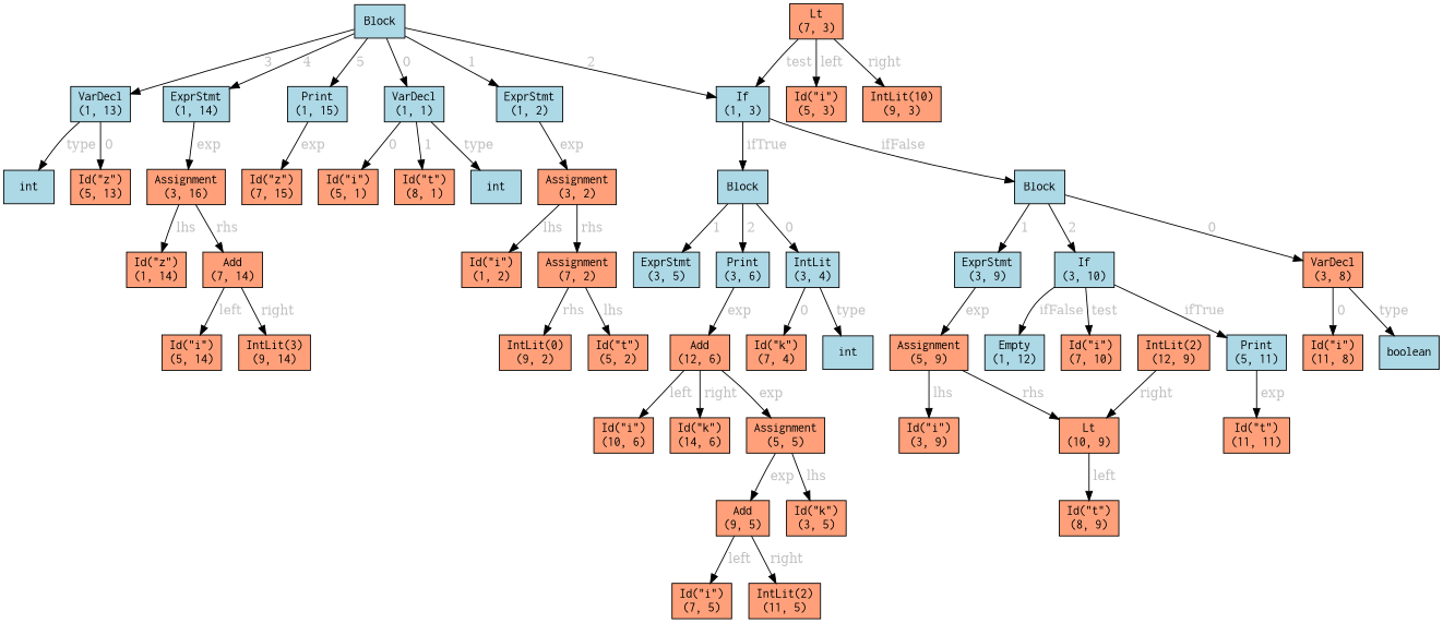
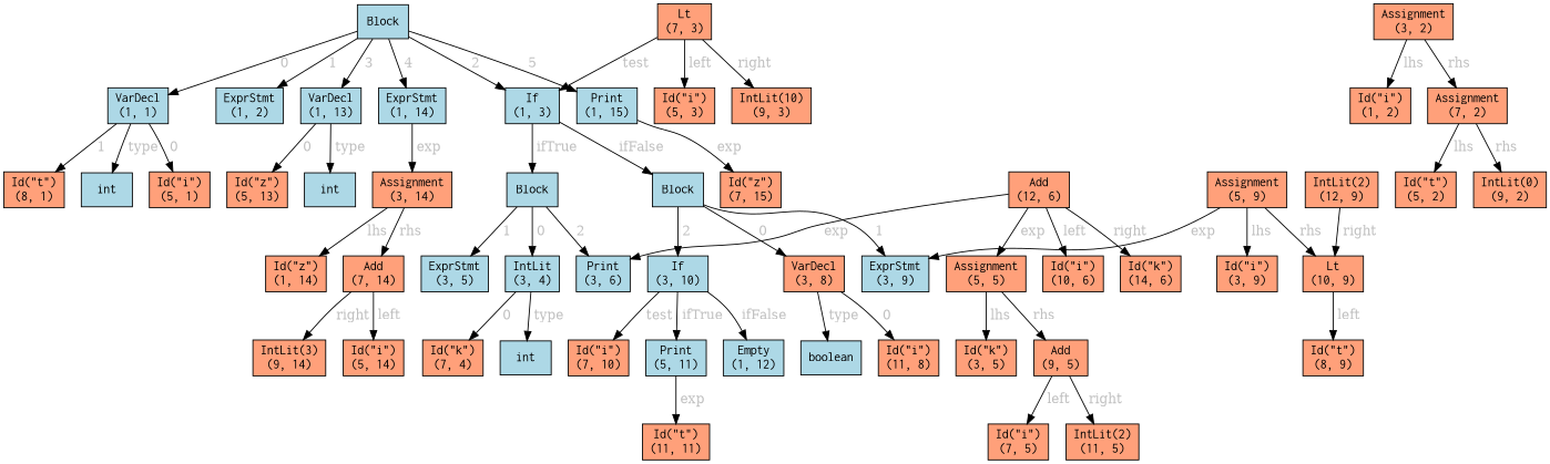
  digraph {
    node [fillcolor=lightsalmon fontname=Courier shape=box style=filled]
    edge [fontcolor=gray]
    n1 [fillcolor=lightblue label=Block]
    n2 [fillcolor=lightblue label="VarDecl\n(1, 1)"]
    n3 [fillcolor=lightblue label="ExprStmt\n(1, 2)"]
    n4 [fillcolor=lightblue label="If\n(1, 3)"]
    n5 [fillcolor=lightblue label="VarDecl\n(1, 13)"]
    n6 [fillcolor=lightblue label="ExprStmt\n(1, 14)"]
    n7 [fillcolor=lightblue label="Print\n(1, 15)"]
    n8 [fillcolor=lightblue label=int]
    n9 [label="Id(\"i\")\n(5, 1)"]
    n10 [label="Id(\"t\")\n(8, 1)"]
    n11 [label="Assignment\n(3, 2)"]
    n12 [fillcolor=lightblue label=Block]
    n13 [fillcolor=lightblue label=Block]
    n14 [fillcolor=lightblue label=int]
    n15 [label="Id(\"z\")\n(5, 13)"]
-   n16 [label="Assignment\n(3, 16)"]
+   n16 [label="Assignment\n(3, 14)"]
    n17 [label="Id(\"z\")\n(7, 15)"]
    n18 [label="Id(\"i\")\n(1, 2)"]
    n19 [label="Assignment\n(7, 2)"]
    n20 [label="Id(\"t\")\n(5, 2)"]
    n21 [label="IntLit(0)\n(9, 2)"]
    n22 [label="Lt\n(7, 3)"]
    n23 [label="Id(\"i\")\n(5, 3)"]
    n24 [label="IntLit(10)\n(9, 3)"]
    n25 [fillcolor=lightblue label="IntLit\n(3, 4)"]
    n26 [fillcolor=lightblue label="ExprStmt\n(3, 5)"]
    n27 [fillcolor=lightblue label="Print\n(3, 6)"]
    n28 [label="VarDecl\n(3, 8)"]
    n29 [fillcolor=lightblue label="ExprStmt\n(3, 9)"]
    n30 [fillcolor=lightblue label="If\n(3, 10)"]
    n31 [fillcolor=lightblue label=int]
    n32 [label="Id(\"k\")\n(7, 4)"]
    n33 [label="Add\n(12, 6)"]
    n34 [label="Assignment\n(5, 5)"]
    n35 [label="Id(\"k\")\n(3, 5)"]
    n36 [label="Add\n(9, 5)"]
    n37 [label="Id(\"i\")\n(7, 5)"]
    n38 [label="IntLit(2)\n(11, 5)"]
    n39 [label="Id(\"i\")\n(10, 6)"]
    n40 [label="Id(\"k\")\n(14, 6)"]
    n41 [fillcolor=lightblue label=boolean]
    n42 [label="Id(\"i\")\n(11, 8)"]
    n43 [label="Assignment\n(5, 9)"]
    n44 [label="Id(\"i\")\n(7, 10)"]
    n45 [fillcolor=lightblue label="Print\n(5, 11)"]
    n46 [fillcolor=lightblue label="Empty\n(1, 12)"]
    n47 [label="Id(\"i\")\n(3, 9)"]
    n48 [label="Lt\n(10, 9)"]
    n49 [label="Id(\"t\")\n(8, 9)"]
    n50 [label="IntLit(2)\n(12, 9)"]
    n51 [label="Id(\"t\")\n(11, 11)"]
    n52 [label="Id(\"z\")\n(1, 14)"]
    n53 [label="Add\n(7, 14)"]
    n54 [label="Id(\"i\")\n(5, 14)"]
    n55 [label="IntLit(3)\n(9, 14)"]
    n1 -> n2 [label=" 0"]
    n1 -> n3 [label=" 1"]
    n1 -> n4 [label=" 2"]
    n1 -> n5 [label=" 3"]
    n1 -> n6 [label=" 4"]
    n1 -> n7 [label=" 5"]
    n2 -> n8 [label=" type"]
    n2 -> n9 [label=" 0"]
    n2 -> n10 [label=" 1"]
-   n3 -> n11 [label=" exp"]
    n4 -> n12 [label=" ifTrue"]
    n4 -> n13 [label=" ifFalse"]
    n5 -> n14 [label=" type"]
    n5 -> n15 [label=" 0"]
    n6 -> n16 [label=" exp"]
    n7 -> n17 [label=" exp"]
    n11 -> n18 [label=" lhs"]
    n11 -> n19 [label=" rhs"]
    n12 -> n25 [label=" 0"]
    n12 -> n26 [label=" 1"]
    n12 -> n27 [label=" 2"]
    n13 -> n28 [label=" 0"]
    n13 -> n29 [label=" 1"]
    n13 -> n30 [label=" 2"]
    n16 -> n52 [label=" lhs"]
    n16 -> n53 [label=" rhs"]
    n19 -> n20 [label=" lhs"]
    n19 -> n21 [label=" rhs"]
    n22 -> n4 [label=" test"]
    n22 -> n23 [label=" left"]
    n22 -> n24 [label=" right"]
    n25 -> n31 [label=" type"]
    n25 -> n32 [label=" 0"]
-   n27 -> n33 [label=" exp"]
+   n33 -> n27 [label=" exp"]
    n28 -> n41 [label=" type"]
    n28 -> n42 [label=" 0"]
-   n29 -> n43 [label=" exp"]
+   n43 -> n29 [label=" exp"]
    n30 -> n44 [label=" test"]
    n30 -> n45 [label=" ifTrue"]
    n30 -> n46 [label=" ifFalse"]
    n33 -> n34 [label=" exp"]
    n33 -> n39 [label=" left"]
    n33 -> n40 [label=" right"]
    n34 -> n35 [label=" lhs"]
-   n34 -> n36 [label=" exp"]
+   n34 -> n36 [label=" rhs"]
    n36 -> n37 [label=" left"]
    n36 -> n38 [label=" right"]
    n43 -> n47 [label=" lhs"]
    n43 -> n48 [label=" rhs"]
    n45 -> n51 [label=" exp"]
    n48 -> n49 [label=" left"]
    n50 -> n48 [label=" right"]
    n53 -> n54 [label=" left"]
    n53 -> n55 [label=" right"]
  }
